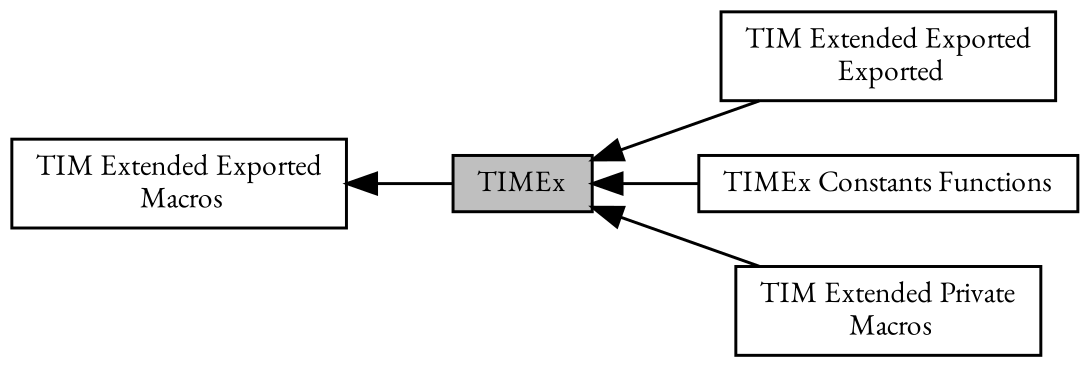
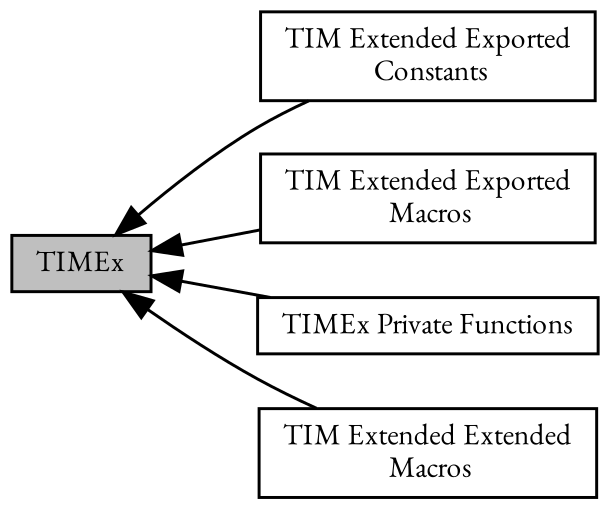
  digraph {
    fontname="EB Garamond"
    rankdir=LR
    node [color=black fillcolor=white fontname="EB Garamond" fontsize=10 shape=box style=filled]
    edge [dir=back fontname="EB Garamond" fontsize=10 labelfontname=Helvetica labelfontsize=10 shape=plaintext style=solid]
    n1 [fillcolor=grey75 fontcolor=black height=0.2 label=TIMEx width=0.4]
-   n2 [height=0.2 label="TIM Extended Exported\l Exported" width=0.4]
+   n2 [height=0.2 label="TIM Extended Exported\l Constants" width=0.4]
    n3 [height=0.2 label="TIM Extended Exported\l Macros" width=0.4]
-   n4 [height=0.2 label="TIMEx Constants Functions" width=0.4]
-   n5 [height=0.2 label="TIM Extended Private\l Macros" width=0.4]
+   n4 [height=0.2 label="TIMEx Private Functions" width=0.4]
+   n5 [height=0.2 label="TIM Extended Extended\l Macros" width=0.4]
    n1 -> n2
-   n3 -> n1
+   n1 -> n3
    n1 -> n4
    n1 -> n5
  }
